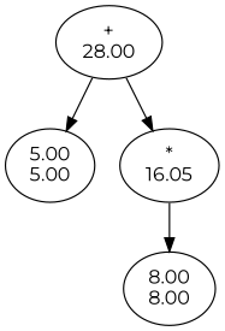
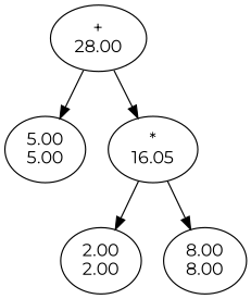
  digraph {
    fontname=Montserrat
    node [fontname=Montserrat]
    edge [fontname=Montserrat]
    n1 [label="+\n28.00"]
    n2 [label="5.00\n5.00"]
    n3 [label="*\n16.05"]
+   n4 [label="2.00\n2.00"]
    n5 [label="8.00\n8.00"]
    n1 -> n2
    n1 -> n3
+   n3 -> n4
    n3 -> n5
  }
